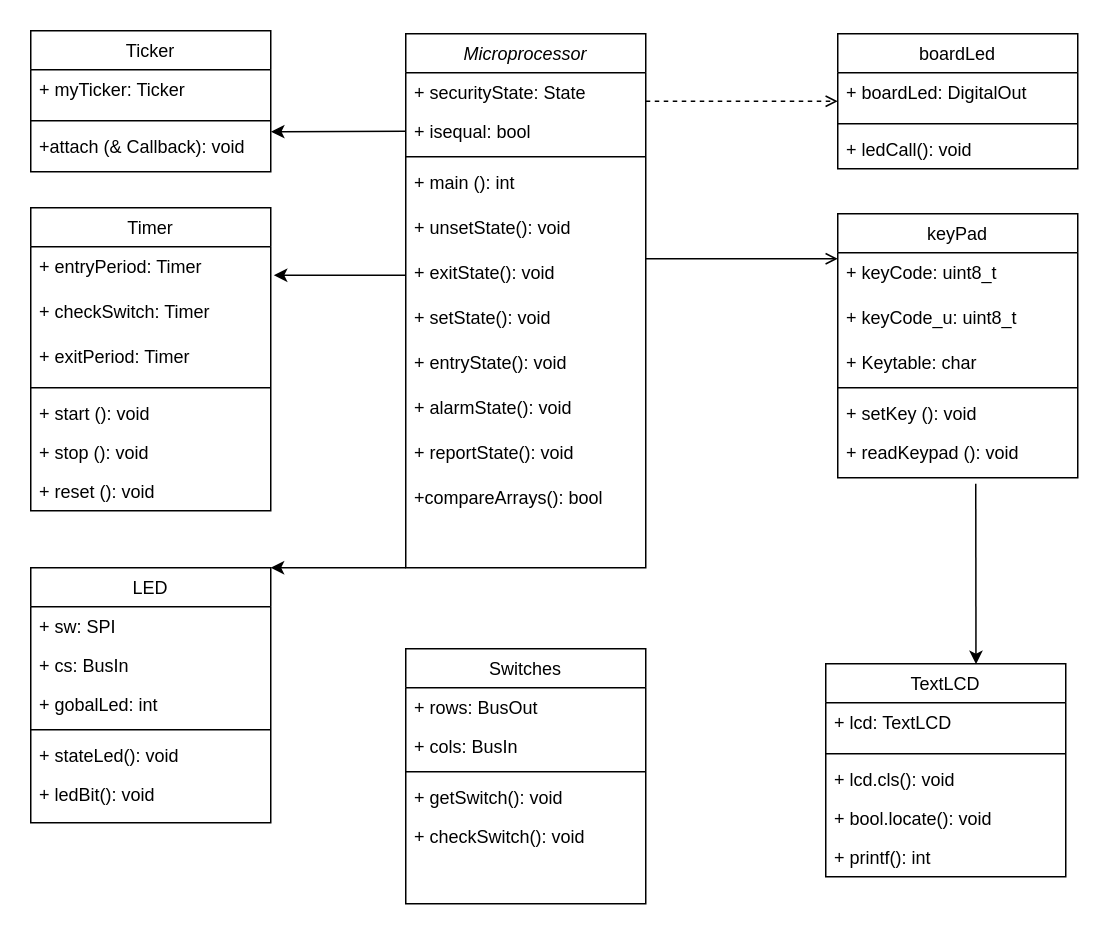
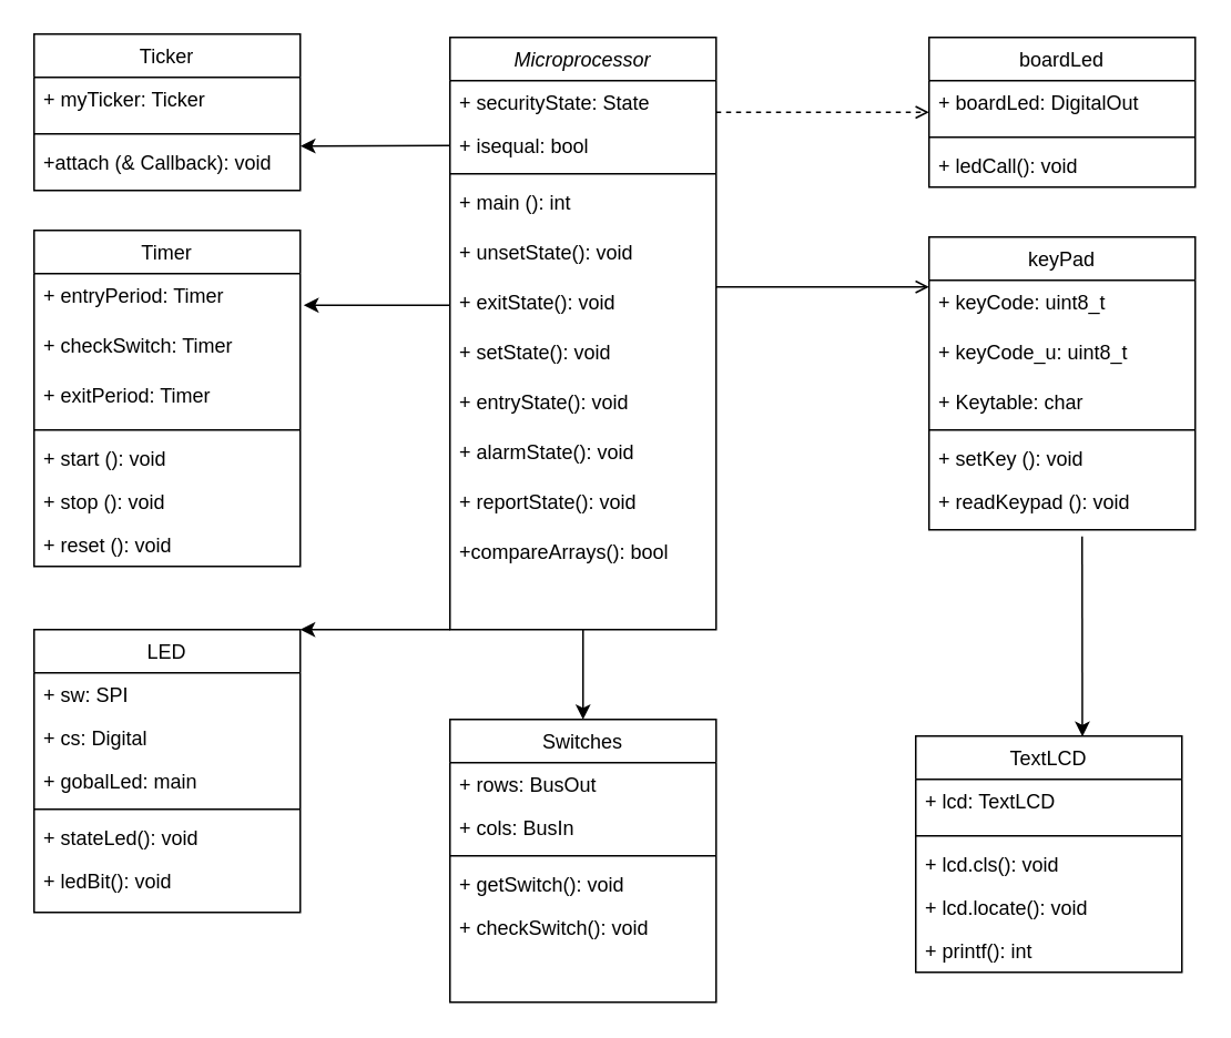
  <mxCell id="0" />
  <mxCell id="1" parent="0" />
  <mxCell id="2" value="Microprocessor" style="swimlane;fontStyle=2;align=center;verticalAlign=top;childLayout=stackLayout;horizontal=1;startSize=26;horizontalStack=0;resizeParent=1;resizeLast=0;collapsible=1;marginBottom=0;rounded=0;shadow=0;strokeWidth=1;" parent="1" vertex="1"><mxGeometry x="270" y="22" width="160" height="356" as="geometry"><mxRectangle x="220" y="120" width="160" height="26" as="alternateBounds" /></mxGeometry></mxCell>
  <mxCell id="3" value="+ securityState: State" style="text;align=left;verticalAlign=top;spacingLeft=4;spacingRight=4;overflow=hidden;rotatable=0;points=[[0,0.5],[1,0.5]];portConstraint=eastwest;" parent="2" vertex="1"><mxGeometry y="26" width="160" height="26" as="geometry" /></mxCell>
  <mxCell id="4" value="+ isequal: bool " style="text;align=left;verticalAlign=top;spacingLeft=4;spacingRight=4;overflow=hidden;rotatable=0;points=[[0,0.5],[1,0.5]];portConstraint=eastwest;" parent="2" vertex="1"><mxGeometry y="52" width="160" height="26" as="geometry" /></mxCell>
  <mxCell id="5" value="" style="line;html=1;strokeWidth=1;align=left;verticalAlign=middle;spacingTop=-1;spacingLeft=3;spacingRight=3;rotatable=0;labelPosition=right;points=[];portConstraint=eastwest;" parent="2" vertex="1"><mxGeometry y="78" width="160" height="8" as="geometry" /></mxCell>
  <mxCell id="6" value="+ main (): int" style="text;align=left;verticalAlign=top;spacingLeft=4;spacingRight=4;overflow=hidden;rotatable=0;points=[[0,0.5],[1,0.5]];portConstraint=eastwest;" parent="2" vertex="1"><mxGeometry y="86" width="160" height="30" as="geometry" /></mxCell>
  <mxCell id="7" value="+ unsetState(): void" style="text;align=left;verticalAlign=top;spacingLeft=4;spacingRight=4;overflow=hidden;rotatable=0;points=[[0,0.5],[1,0.5]];portConstraint=eastwest;" parent="2" vertex="1"><mxGeometry y="116" width="160" height="30" as="geometry" /></mxCell>
  <mxCell id="8" value="+ exitState(): void" style="text;align=left;verticalAlign=top;spacingLeft=4;spacingRight=4;overflow=hidden;rotatable=0;points=[[0,0.5],[1,0.5]];portConstraint=eastwest;" parent="2" vertex="1"><mxGeometry y="146" width="160" height="30" as="geometry" /></mxCell>
  <mxCell id="9" value="+ setState(): void" style="text;align=left;verticalAlign=top;spacingLeft=4;spacingRight=4;overflow=hidden;rotatable=0;points=[[0,0.5],[1,0.5]];portConstraint=eastwest;" parent="2" vertex="1"><mxGeometry y="176" width="160" height="30" as="geometry" /></mxCell>
  <mxCell id="10" value="+ entryState(): void" style="text;align=left;verticalAlign=top;spacingLeft=4;spacingRight=4;overflow=hidden;rotatable=0;points=[[0,0.5],[1,0.5]];portConstraint=eastwest;" parent="2" vertex="1"><mxGeometry y="206" width="160" height="30" as="geometry" /></mxCell>
  <mxCell id="11" value="+ alarmState(): void" style="text;align=left;verticalAlign=top;spacingLeft=4;spacingRight=4;overflow=hidden;rotatable=0;points=[[0,0.5],[1,0.5]];portConstraint=eastwest;" parent="2" vertex="1"><mxGeometry y="236" width="160" height="30" as="geometry" /></mxCell>
  <mxCell id="12" value="+ reportState(): void" style="text;align=left;verticalAlign=top;spacingLeft=4;spacingRight=4;overflow=hidden;rotatable=0;points=[[0,0.5],[1,0.5]];portConstraint=eastwest;" parent="2" vertex="1"><mxGeometry y="266" width="160" height="30" as="geometry" /></mxCell>
  <mxCell id="13" value="+compareArrays(): bool" style="text;align=left;verticalAlign=top;spacingLeft=4;spacingRight=4;overflow=hidden;rotatable=0;points=[[0,0.5],[1,0.5]];portConstraint=eastwest;" parent="2" vertex="1"><mxGeometry y="296" width="160" height="30" as="geometry" /></mxCell>
  <mxCell id="14" value="Switches" style="swimlane;fontStyle=0;align=center;verticalAlign=top;childLayout=stackLayout;horizontal=1;startSize=26;horizontalStack=0;resizeParent=1;resizeLast=0;collapsible=1;marginBottom=0;rounded=0;shadow=0;strokeWidth=1;" parent="1" vertex="1"><mxGeometry x="270" y="432" width="160" height="170" as="geometry"><mxRectangle x="130" y="380" width="160" height="26" as="alternateBounds" /></mxGeometry></mxCell>
  <mxCell id="15" value="+ rows: BusOut&#10;" style="text;align=left;verticalAlign=top;spacingLeft=4;spacingRight=4;overflow=hidden;rotatable=0;points=[[0,0.5],[1,0.5]];portConstraint=eastwest;rounded=0;shadow=0;html=0;" parent="14" vertex="1"><mxGeometry y="26" width="160" height="26" as="geometry" /></mxCell>
  <mxCell id="16" value="+ cols: BusIn" style="text;align=left;verticalAlign=top;spacingLeft=4;spacingRight=4;overflow=hidden;rotatable=0;points=[[0,0.5],[1,0.5]];portConstraint=eastwest;rounded=0;shadow=0;html=0;" parent="14" vertex="1"><mxGeometry y="52" width="160" height="26" as="geometry" /></mxCell>
  <mxCell id="17" value="" style="line;html=1;strokeWidth=1;align=left;verticalAlign=middle;spacingTop=-1;spacingLeft=3;spacingRight=3;rotatable=0;labelPosition=right;points=[];portConstraint=eastwest;" parent="14" vertex="1"><mxGeometry y="78" width="160" height="8" as="geometry" /></mxCell>
  <mxCell id="18" value="+ getSwitch(): void" style="text;align=left;verticalAlign=top;spacingLeft=4;spacingRight=4;overflow=hidden;rotatable=0;points=[[0,0.5],[1,0.5]];portConstraint=eastwest;" parent="14" vertex="1"><mxGeometry y="86" width="160" height="26" as="geometry" /></mxCell>
  <mxCell id="19" value="+ checkSwitch(): void" style="text;align=left;verticalAlign=top;spacingLeft=4;spacingRight=4;overflow=hidden;rotatable=0;points=[[0,0.5],[1,0.5]];portConstraint=eastwest;" parent="14" vertex="1"><mxGeometry y="112" width="160" height="26" as="geometry" /></mxCell>
  <mxCell id="20" value="boardLed" style="swimlane;fontStyle=0;align=center;verticalAlign=top;childLayout=stackLayout;horizontal=1;startSize=26;horizontalStack=0;resizeParent=1;resizeLast=0;collapsible=1;marginBottom=0;rounded=0;shadow=0;strokeWidth=1;" parent="1" vertex="1"><mxGeometry x="558" y="22" width="160" height="90" as="geometry"><mxRectangle x="550" y="140" width="160" height="26" as="alternateBounds" /></mxGeometry></mxCell>
  <mxCell id="21" value="+ boardLed: DigitalOut" style="text;align=left;verticalAlign=top;spacingLeft=4;spacingRight=4;overflow=hidden;rotatable=0;points=[[0,0.5],[1,0.5]];portConstraint=eastwest;" parent="20" vertex="1"><mxGeometry y="26" width="160" height="30" as="geometry" /></mxCell>
  <mxCell id="22" value="" style="line;html=1;strokeWidth=1;align=left;verticalAlign=middle;spacingTop=-1;spacingLeft=3;spacingRight=3;rotatable=0;labelPosition=right;points=[];portConstraint=eastwest;" parent="20" vertex="1"><mxGeometry y="56" width="160" height="8" as="geometry" /></mxCell>
  <mxCell id="23" value="+ ledCall(): void" style="text;align=left;verticalAlign=top;spacingLeft=4;spacingRight=4;overflow=hidden;rotatable=0;points=[[0,0.5],[1,0.5]];portConstraint=eastwest;" parent="20" vertex="1"><mxGeometry y="64" width="160" height="26" as="geometry" /></mxCell>
  <mxCell id="24" value="" style="endArrow=open;shadow=0;strokeWidth=1;rounded=0;endFill=1;edgeStyle=elbowEdgeStyle;elbow=vertical;dashed=1;" parent="1" source="2" target="20" edge="1"><mxGeometry x="0.5" y="41" relative="1" as="geometry"><mxPoint x="430" y="294" as="sourcePoint" /><mxPoint x="590" y="294" as="targetPoint" /><mxPoint x="-40" y="32" as="offset" /></mxGeometry></mxCell>
  <mxCell id="25" value="Timer" style="swimlane;fontStyle=0;align=center;verticalAlign=top;childLayout=stackLayout;horizontal=1;startSize=26;horizontalStack=0;resizeParent=1;resizeLast=0;collapsible=1;marginBottom=0;rounded=0;shadow=0;strokeWidth=1;" parent="1" vertex="1"><mxGeometry x="20" y="138" width="160" height="202" as="geometry"><mxRectangle x="550" y="140" width="160" height="26" as="alternateBounds" /></mxGeometry></mxCell>
  <mxCell id="26" value="+ entryPeriod: Timer" style="text;align=left;verticalAlign=top;spacingLeft=4;spacingRight=4;overflow=hidden;rotatable=0;points=[[0,0.5],[1,0.5]];portConstraint=eastwest;" parent="25" vertex="1"><mxGeometry y="26" width="160" height="30" as="geometry" /></mxCell>
  <mxCell id="27" value="+ checkSwitch: Timer" style="text;align=left;verticalAlign=top;spacingLeft=4;spacingRight=4;overflow=hidden;rotatable=0;points=[[0,0.5],[1,0.5]];portConstraint=eastwest;" parent="25" vertex="1"><mxGeometry y="56" width="160" height="30" as="geometry" /></mxCell>
  <mxCell id="28" value="+ exitPeriod: Timer" style="text;align=left;verticalAlign=top;spacingLeft=4;spacingRight=4;overflow=hidden;rotatable=0;points=[[0,0.5],[1,0.5]];portConstraint=eastwest;" parent="25" vertex="1"><mxGeometry y="86" width="160" height="30" as="geometry" /></mxCell>
  <mxCell id="29" value="" style="line;html=1;strokeWidth=1;align=left;verticalAlign=middle;spacingTop=-1;spacingLeft=3;spacingRight=3;rotatable=0;labelPosition=right;points=[];portConstraint=eastwest;" parent="25" vertex="1"><mxGeometry y="116" width="160" height="8" as="geometry" /></mxCell>
  <mxCell id="30" value="+ start (): void" style="text;align=left;verticalAlign=top;spacingLeft=4;spacingRight=4;overflow=hidden;rotatable=0;points=[[0,0.5],[1,0.5]];portConstraint=eastwest;" parent="25" vertex="1"><mxGeometry y="124" width="160" height="26" as="geometry" /></mxCell>
  <mxCell id="31" value="+ stop (): void" style="text;align=left;verticalAlign=top;spacingLeft=4;spacingRight=4;overflow=hidden;rotatable=0;points=[[0,0.5],[1,0.5]];portConstraint=eastwest;" parent="25" vertex="1"><mxGeometry y="150" width="160" height="26" as="geometry" /></mxCell>
  <mxCell id="32" value="+ reset (): void" style="text;align=left;verticalAlign=top;spacingLeft=4;spacingRight=4;overflow=hidden;rotatable=0;points=[[0,0.5],[1,0.5]];portConstraint=eastwest;" parent="25" vertex="1"><mxGeometry y="176" width="160" height="26" as="geometry" /></mxCell>
  <mxCell id="33" value="TextLCD" style="swimlane;fontStyle=0;align=center;verticalAlign=top;childLayout=stackLayout;horizontal=1;startSize=26;horizontalStack=0;resizeParent=1;resizeLast=0;collapsible=1;marginBottom=0;rounded=0;shadow=0;strokeWidth=1;" parent="1" vertex="1"><mxGeometry x="550" y="442" width="160" height="142" as="geometry"><mxRectangle x="340" y="380" width="170" height="26" as="alternateBounds" /></mxGeometry></mxCell>
  <mxCell id="34" value="+ lcd: TextLCD" style="text;align=left;verticalAlign=top;spacingLeft=4;spacingRight=4;overflow=hidden;rotatable=0;points=[[0,0.5],[1,0.5]];portConstraint=eastwest;" parent="33" vertex="1"><mxGeometry y="26" width="160" height="30" as="geometry" /></mxCell>
  <mxCell id="35" value="" style="line;html=1;strokeWidth=1;align=left;verticalAlign=middle;spacingTop=-1;spacingLeft=3;spacingRight=3;rotatable=0;labelPosition=right;points=[];portConstraint=eastwest;" parent="33" vertex="1"><mxGeometry y="56" width="160" height="8" as="geometry" /></mxCell>
  <mxCell id="36" value="+ lcd.cls(): void" style="text;align=left;verticalAlign=top;spacingLeft=4;spacingRight=4;overflow=hidden;rotatable=0;points=[[0,0.5],[1,0.5]];portConstraint=eastwest;" parent="33" vertex="1"><mxGeometry y="64" width="160" height="26" as="geometry" /></mxCell>
- <mxCell id="37" value="+ bool.locate(): void" style="text;align=left;verticalAlign=top;spacingLeft=4;spacingRight=4;overflow=hidden;rotatable=0;points=[[0,0.5],[1,0.5]];portConstraint=eastwest;" parent="33" vertex="1"><mxGeometry y="90" width="160" height="26" as="geometry" /></mxCell>
+ <mxCell id="37" value="+ lcd.locate(): void" style="text;align=left;verticalAlign=top;spacingLeft=4;spacingRight=4;overflow=hidden;rotatable=0;points=[[0,0.5],[1,0.5]];portConstraint=eastwest;" parent="33" vertex="1"><mxGeometry y="90" width="160" height="26" as="geometry" /></mxCell>
  <mxCell id="38" value="+ printf(): int" style="text;align=left;verticalAlign=top;spacingLeft=4;spacingRight=4;overflow=hidden;rotatable=0;points=[[0,0.5],[1,0.5]];portConstraint=eastwest;" parent="33" vertex="1"><mxGeometry y="116" width="160" height="26" as="geometry" /></mxCell>
  <mxCell id="39" value="Ticker" style="swimlane;fontStyle=0;align=center;verticalAlign=top;childLayout=stackLayout;horizontal=1;startSize=26;horizontalStack=0;resizeParent=1;resizeLast=0;collapsible=1;marginBottom=0;rounded=0;shadow=0;strokeWidth=1;" parent="1" vertex="1"><mxGeometry x="20" y="20" width="160" height="94" as="geometry"><mxRectangle x="340" y="380" width="170" height="26" as="alternateBounds" /></mxGeometry></mxCell>
  <mxCell id="40" value="+ myTicker: Ticker" style="text;align=left;verticalAlign=top;spacingLeft=4;spacingRight=4;overflow=hidden;rotatable=0;points=[[0,0.5],[1,0.5]];portConstraint=eastwest;" parent="39" vertex="1"><mxGeometry y="26" width="160" height="30" as="geometry" /></mxCell>
  <mxCell id="41" value="" style="line;html=1;strokeWidth=1;align=left;verticalAlign=middle;spacingTop=-1;spacingLeft=3;spacingRight=3;rotatable=0;labelPosition=right;points=[];portConstraint=eastwest;" parent="39" vertex="1"><mxGeometry y="56" width="160" height="8" as="geometry" /></mxCell>
  <mxCell id="42" value="+attach (&amp; Callback): void" style="text;align=left;verticalAlign=top;spacingLeft=4;spacingRight=4;overflow=hidden;rotatable=0;points=[[0,0.5],[1,0.5]];portConstraint=eastwest;" parent="39" vertex="1"><mxGeometry y="64" width="160" height="30" as="geometry" /></mxCell>
  <mxCell id="43" value="keyPad" style="swimlane;fontStyle=0;align=center;verticalAlign=top;childLayout=stackLayout;horizontal=1;startSize=26;horizontalStack=0;resizeParent=1;resizeLast=0;collapsible=1;marginBottom=0;rounded=0;shadow=0;strokeWidth=1;" parent="1" vertex="1"><mxGeometry x="558" y="142" width="160" height="176" as="geometry"><mxRectangle x="550" y="140" width="160" height="26" as="alternateBounds" /></mxGeometry></mxCell>
  <mxCell id="44" value="+ keyCode: uint8_t" style="text;align=left;verticalAlign=top;spacingLeft=4;spacingRight=4;overflow=hidden;rotatable=0;points=[[0,0.5],[1,0.5]];portConstraint=eastwest;" parent="43" vertex="1"><mxGeometry y="26" width="160" height="30" as="geometry" /></mxCell>
  <mxCell id="45" value="+ keyCode_u: uint8_t" style="text;align=left;verticalAlign=top;spacingLeft=4;spacingRight=4;overflow=hidden;rotatable=0;points=[[0,0.5],[1,0.5]];portConstraint=eastwest;" parent="43" vertex="1"><mxGeometry y="56" width="160" height="30" as="geometry" /></mxCell>
  <mxCell id="46" value="+ Keytable: char" style="text;align=left;verticalAlign=top;spacingLeft=4;spacingRight=4;overflow=hidden;rotatable=0;points=[[0,0.5],[1,0.5]];portConstraint=eastwest;" parent="43" vertex="1"><mxGeometry y="86" width="160" height="26" as="geometry" /></mxCell>
  <mxCell id="47" value="" style="line;html=1;strokeWidth=1;align=left;verticalAlign=middle;spacingTop=-1;spacingLeft=3;spacingRight=3;rotatable=0;labelPosition=right;points=[];portConstraint=eastwest;" parent="43" vertex="1"><mxGeometry y="112" width="160" height="8" as="geometry" /></mxCell>
  <mxCell id="48" value="+ setKey (): void" style="text;align=left;verticalAlign=top;spacingLeft=4;spacingRight=4;overflow=hidden;rotatable=0;points=[[0,0.5],[1,0.5]];portConstraint=eastwest;" parent="43" vertex="1"><mxGeometry y="120" width="160" height="26" as="geometry" /></mxCell>
  <mxCell id="49" value="+ readKeypad (): void" style="text;align=left;verticalAlign=top;spacingLeft=4;spacingRight=4;overflow=hidden;rotatable=0;points=[[0,0.5],[1,0.5]];portConstraint=eastwest;" parent="43" vertex="1"><mxGeometry y="146" width="160" height="26" as="geometry" /></mxCell>
  <mxCell id="50" value="" style="endArrow=open;shadow=0;strokeWidth=1;rounded=0;endFill=1;edgeStyle=elbowEdgeStyle;elbow=vertical;" parent="1" edge="1"><mxGeometry x="0.5" y="41" relative="1" as="geometry"><mxPoint x="430" y="172" as="sourcePoint" /><mxPoint x="558" y="172" as="targetPoint" /><mxPoint x="-40" y="32" as="offset" /></mxGeometry></mxCell>
  <mxCell id="51" value="LED" style="swimlane;fontStyle=0;align=center;verticalAlign=top;childLayout=stackLayout;horizontal=1;startSize=26;horizontalStack=0;resizeParent=1;resizeLast=0;collapsible=1;marginBottom=0;rounded=0;shadow=0;strokeWidth=1;" parent="1" vertex="1"><mxGeometry x="20" y="378" width="160" height="170" as="geometry"><mxRectangle x="130" y="380" width="160" height="26" as="alternateBounds" /></mxGeometry></mxCell>
  <mxCell id="52" value="+ sw: SPI" style="text;align=left;verticalAlign=top;spacingLeft=4;spacingRight=4;overflow=hidden;rotatable=0;points=[[0,0.5],[1,0.5]];portConstraint=eastwest;rounded=0;shadow=0;html=0;" parent="51" vertex="1"><mxGeometry y="26" width="160" height="26" as="geometry" /></mxCell>
- <mxCell id="53" value="+ cs: BusIn" style="text;align=left;verticalAlign=top;spacingLeft=4;spacingRight=4;overflow=hidden;rotatable=0;points=[[0,0.5],[1,0.5]];portConstraint=eastwest;rounded=0;shadow=0;html=0;" parent="51" vertex="1"><mxGeometry y="52" width="160" height="26" as="geometry" /></mxCell>
- <mxCell id="54" value="+ gobalLed: int" style="text;align=left;verticalAlign=top;spacingLeft=4;spacingRight=4;overflow=hidden;rotatable=0;points=[[0,0.5],[1,0.5]];portConstraint=eastwest;rounded=0;shadow=0;html=0;" parent="51" vertex="1"><mxGeometry y="78" width="160" height="26" as="geometry" /></mxCell>
+ <mxCell id="53" value="+ cs: Digital" style="text;align=left;verticalAlign=top;spacingLeft=4;spacingRight=4;overflow=hidden;rotatable=0;points=[[0,0.5],[1,0.5]];portConstraint=eastwest;rounded=0;shadow=0;html=0;" parent="51" vertex="1"><mxGeometry y="52" width="160" height="26" as="geometry" /></mxCell>
+ <mxCell id="54" value="+ gobalLed: main" style="text;align=left;verticalAlign=top;spacingLeft=4;spacingRight=4;overflow=hidden;rotatable=0;points=[[0,0.5],[1,0.5]];portConstraint=eastwest;rounded=0;shadow=0;html=0;" parent="51" vertex="1"><mxGeometry y="78" width="160" height="26" as="geometry" /></mxCell>
  <mxCell id="55" value="" style="line;html=1;strokeWidth=1;align=left;verticalAlign=middle;spacingTop=-1;spacingLeft=3;spacingRight=3;rotatable=0;labelPosition=right;points=[];portConstraint=eastwest;" parent="51" vertex="1"><mxGeometry y="104" width="160" height="8" as="geometry" /></mxCell>
  <mxCell id="56" value="+ stateLed(): void" style="text;align=left;verticalAlign=top;spacingLeft=4;spacingRight=4;overflow=hidden;rotatable=0;points=[[0,0.5],[1,0.5]];portConstraint=eastwest;" parent="51" vertex="1"><mxGeometry y="112" width="160" height="26" as="geometry" /></mxCell>
  <mxCell id="57" value="+ ledBit(): void" style="text;align=left;verticalAlign=top;spacingLeft=4;spacingRight=4;overflow=hidden;rotatable=0;points=[[0,0.5],[1,0.5]];portConstraint=eastwest;" parent="51" vertex="1"><mxGeometry y="138" width="160" height="26" as="geometry" /></mxCell>
  <mxCell id="58" value="" style="endArrow=classic;html=1;rounded=0;entryX=0.626;entryY=0.002;entryDx=0;entryDy=0;entryPerimeter=0;" parent="1" target="33" edge="1"><mxGeometry width="50" height="50" relative="1" as="geometry"><mxPoint x="650" y="322" as="sourcePoint" /><mxPoint x="460" y="252" as="targetPoint" /></mxGeometry></mxCell>
+ <mxCell id="59" value="" style="endArrow=classic;html=1;rounded=0;exitX=0.5;exitY=1;exitDx=0;exitDy=0;entryX=0.5;entryY=0;entryDx=0;entryDy=0;" parent="1" source="2" target="14" edge="1"><mxGeometry width="50" height="50" relative="1" as="geometry"><mxPoint x="390" y="342" as="sourcePoint" /><mxPoint x="440" y="292" as="targetPoint" /></mxGeometry></mxCell>
  <mxCell id="60" value="" style="endArrow=classic;html=1;rounded=0;exitX=0;exitY=0.5;exitDx=0;exitDy=0;entryX=1.013;entryY=0.634;entryDx=0;entryDy=0;entryPerimeter=0;" parent="1" source="8" target="26" edge="1"><mxGeometry width="50" height="50" relative="1" as="geometry"><mxPoint x="250" y="282" as="sourcePoint" /><mxPoint x="200" y="282" as="targetPoint" /></mxGeometry></mxCell>
  <mxCell id="61" value="" style="endArrow=classic;html=1;rounded=0;exitX=0;exitY=0.5;exitDx=0;exitDy=0;entryX=1.001;entryY=0.11;entryDx=0;entryDy=0;entryPerimeter=0;" parent="1" source="4" target="42" edge="1"><mxGeometry width="50" height="50" relative="1" as="geometry"><mxPoint x="260" y="92" as="sourcePoint" /><mxPoint x="200" y="152" as="targetPoint" /></mxGeometry></mxCell>
  <mxCell id="62" value="" style="endArrow=classic;html=1;rounded=0;exitX=0;exitY=1;exitDx=0;exitDy=0;entryX=1;entryY=0;entryDx=0;entryDy=0;" parent="1" source="2" target="51" edge="1"><mxGeometry width="50" height="50" relative="1" as="geometry"><mxPoint x="80" y="392" as="sourcePoint" /><mxPoint x="130" y="342" as="targetPoint" /></mxGeometry></mxCell>
